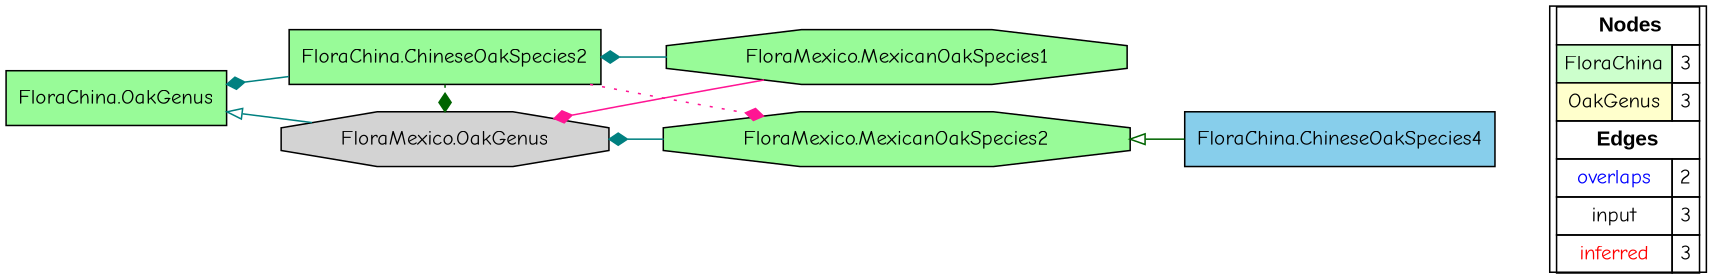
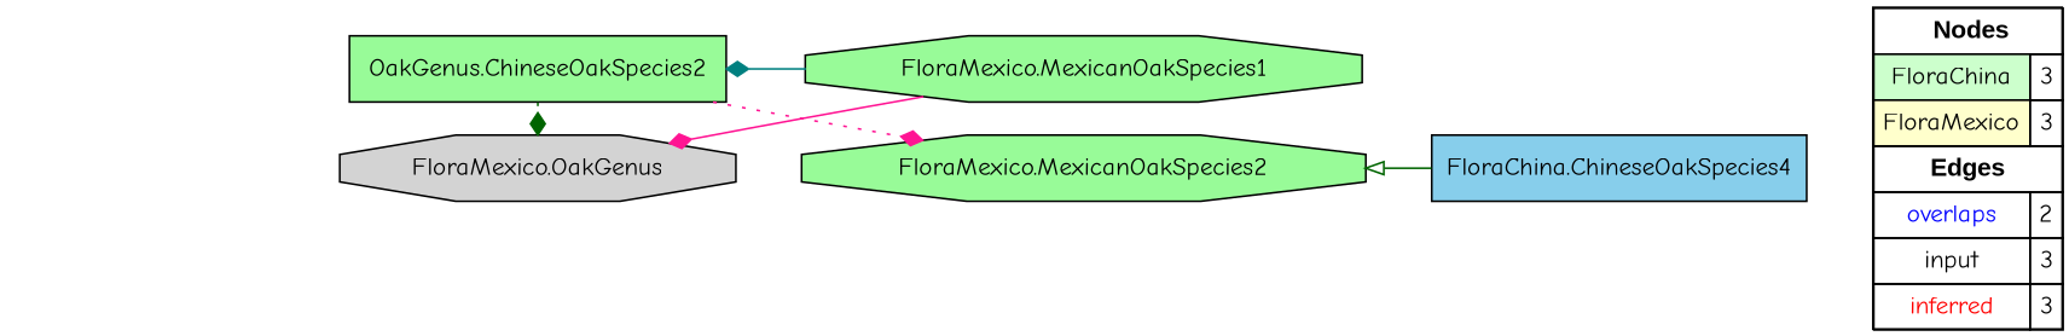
  digraph {
    fontname="Comic Neue"
    rankdir=RL
    node [fillcolor=palegreen fontname="Comic Neue" shape=box style=filled]
    edge [arrowhead=diamond color=teal constraint=true fontname="Comic Neue" penwidth=1 style=solid]
-   n1 [fillcolor=white label=<   <TABLE BORDER="0" CELLBORDER="1" CELLSPACING="0" CELLPADDING="4">  <TR> <TD COLSPAN="2"><font face="Arial Black"> Nodes</font></TD> </TR>  <TR>   <TD bgcolor="#CCFFCC">FloraChina</TD>   <TD>3</TD>   </TR>  <TR>   <TD bgcolor="#FFFFCC">OakGenus</TD>   <TD>3</TD>   </TR>  <TR> <TD COLSPAN="2"><font face = "Arial Black"> Edges </font></TD> </TR>  <TR>   <TD><font color ="#0000FF">overlaps</font></TD>   <TD>2</TD>   </TR>  <TR>   <TD><font color ="#000000">input</font></TD>   <TD>3</TD>   </TR>  <TR>   <TD><font color ="#FF0000">inferred</font></TD>   <TD>3</TD>   </TR>  </TABLE>   > margin=0]
-   "FloraChina.ChineseOakSpecies2"
-   "FloraChina.OakGenus"
+   n1 [fillcolor=white label=<   <TABLE BORDER="0" CELLBORDER="1" CELLSPACING="0" CELLPADDING="4">  <TR> <TD COLSPAN="2"><font face="Arial Black"> Nodes</font></TD> </TR>  <TR>   <TD bgcolor="#CCFFCC">FloraChina</TD>   <TD>3</TD>   </TR>  <TR>   <TD bgcolor="#FFFFCC">FloraMexico</TD>   <TD>3</TD>   </TR>  <TR> <TD COLSPAN="2"><font face = "Arial Black"> Edges </font></TD> </TR>  <TR>   <TD><font color ="#0000FF">overlaps</font></TD>   <TD>2</TD>   </TR>  <TR>   <TD><font color ="#000000">input</font></TD>   <TD>3</TD>   </TR>  <TR>   <TD><font color ="#FF0000">inferred</font></TD>   <TD>3</TD>   </TR>  </TABLE>   > margin=0]
+   "FloraChina.ChineseOakSpecies2" [label="OakGenus.ChineseOakSpecies2"]
    "FloraMexico.OakGenus" [fillcolor=lightgrey shape=octagon]
    "FloraMexico.MexicanOakSpecies2" [shape=octagon]
    n6 [fillcolor=skyblue label="FloraChina.ChineseOakSpecies4"]
    "FloraMexico.MexicanOakSpecies1" [shape=octagon]
    subgraph sub_1 {
      rank=source
      n1
    }
-   "FloraChina.ChineseOakSpecies2" -> "FloraChina.OakGenus"
    "FloraChina.ChineseOakSpecies2" -> "FloraMexico.OakGenus" [color=darkgreen constraint=false style=dotted]
    "FloraChina.ChineseOakSpecies2" -> "FloraMexico.MexicanOakSpecies2" [color=deeppink constraint=false style=dotted]
-   "FloraMexico.OakGenus" -> "FloraChina.OakGenus" [arrowhead=onormal]
-   "FloraMexico.MexicanOakSpecies2" -> "FloraMexico.OakGenus"
    n6 -> "FloraMexico.MexicanOakSpecies2" [arrowhead=onormal color=darkgreen]
    "FloraMexico.MexicanOakSpecies1" -> "FloraChina.ChineseOakSpecies2"
    "FloraMexico.MexicanOakSpecies1" -> "FloraMexico.OakGenus" [color=deeppink]
  }
